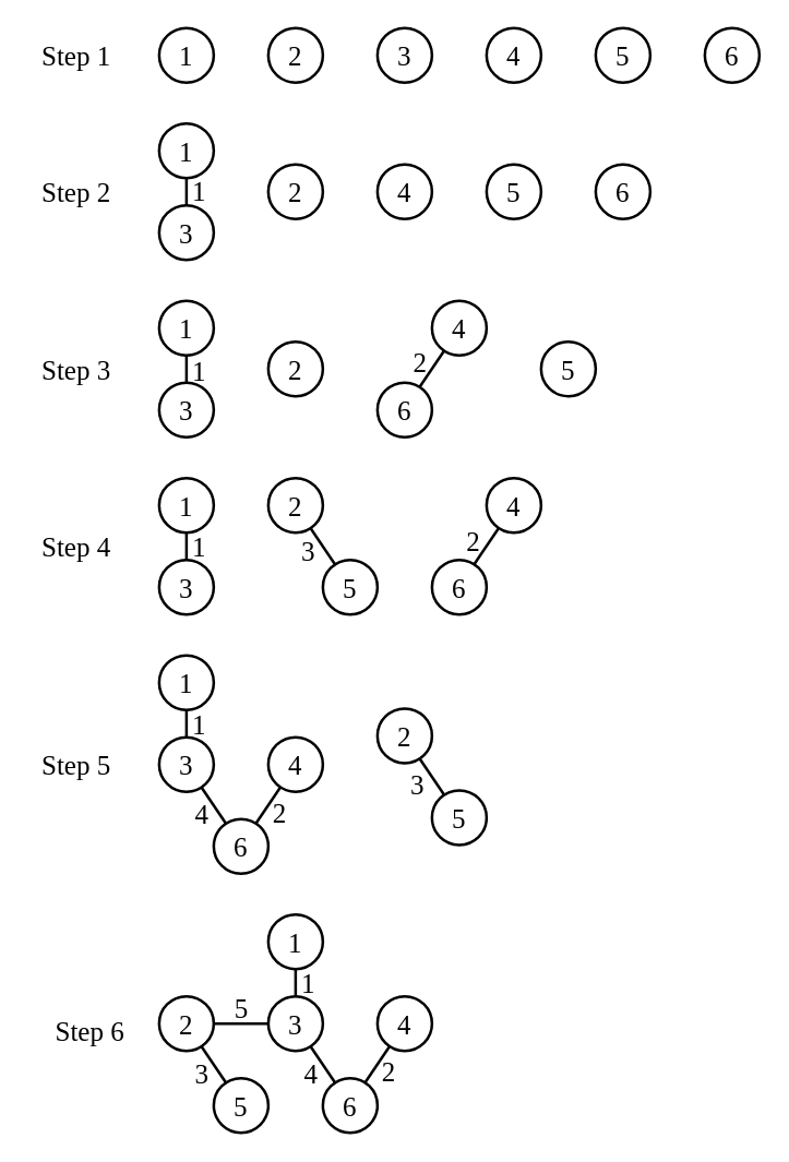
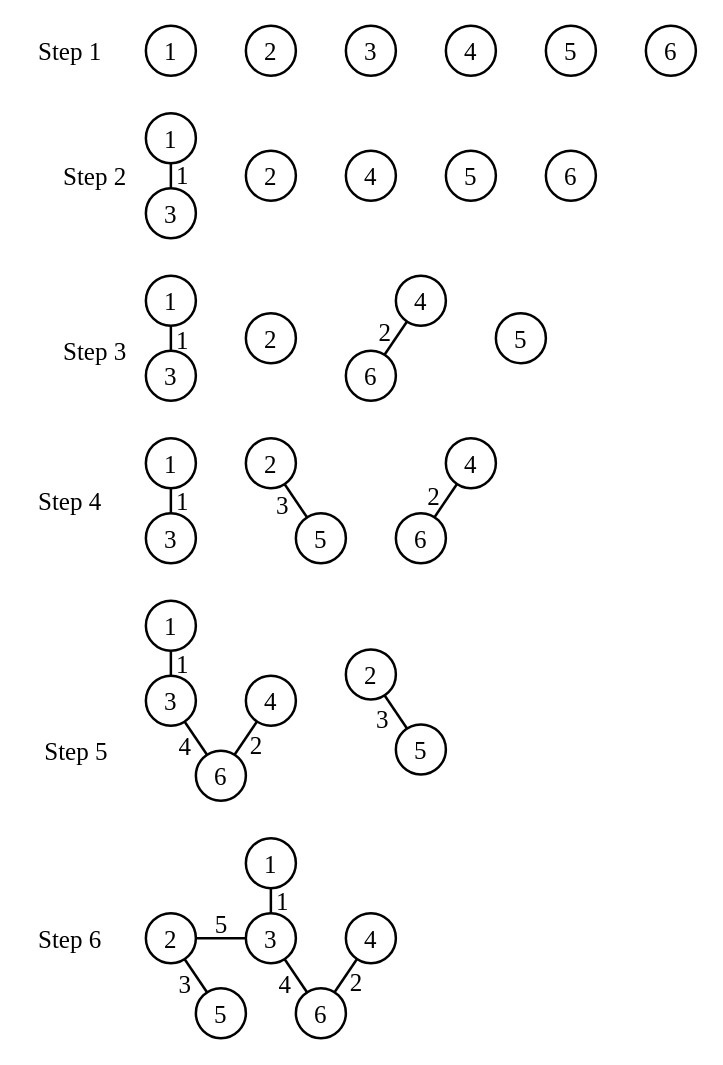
  <mxCell id="0" />
  <mxCell id="1" parent="0" />
  <mxCell id="2" value="" style="group" parent="1" vertex="1" connectable="0"><mxGeometry x="20" y="20" width="536" height="810" as="geometry" /></mxCell>
  <mxCell id="3" value="" style="group;rounded=0;fillColor=none;" parent="2" vertex="1" connectable="0"><mxGeometry width="536" height="40" as="geometry" /></mxCell>
  <mxCell id="4" value="&lt;font style=&quot;font-size: 20px;&quot; face=&quot;Times New Roman&quot;&gt;1&lt;/font&gt;" style="ellipse;whiteSpace=wrap;html=1;aspect=fixed;strokeWidth=2;" parent="3" vertex="1"><mxGeometry x="96" width="40" height="40" as="geometry" /></mxCell>
  <mxCell id="5" value="&lt;font style=&quot;font-size: 20px;&quot; face=&quot;Times New Roman&quot;&gt;2&lt;/font&gt;" style="ellipse;whiteSpace=wrap;html=1;aspect=fixed;strokeWidth=2;" parent="3" vertex="1"><mxGeometry x="176" width="40" height="40" as="geometry" /></mxCell>
  <mxCell id="6" value="&lt;font style=&quot;font-size: 20px;&quot; face=&quot;Times New Roman&quot;&gt;3&lt;/font&gt;" style="ellipse;whiteSpace=wrap;html=1;aspect=fixed;strokeWidth=2;" parent="3" vertex="1"><mxGeometry x="256" width="40" height="40" as="geometry" /></mxCell>
  <mxCell id="7" value="&lt;font style=&quot;font-size: 20px;&quot; face=&quot;Times New Roman&quot;&gt;4&lt;/font&gt;" style="ellipse;whiteSpace=wrap;html=1;aspect=fixed;strokeWidth=2;" parent="3" vertex="1"><mxGeometry x="336" width="40" height="40" as="geometry" /></mxCell>
  <mxCell id="8" value="&lt;font style=&quot;font-size: 20px;&quot; face=&quot;Times New Roman&quot;&gt;5&lt;/font&gt;" style="ellipse;whiteSpace=wrap;html=1;aspect=fixed;strokeWidth=2;" parent="3" vertex="1"><mxGeometry x="416" width="40" height="40" as="geometry" /></mxCell>
  <mxCell id="9" value="&lt;font style=&quot;font-size: 20px;&quot; face=&quot;Times New Roman&quot;&gt;6&lt;/font&gt;" style="ellipse;whiteSpace=wrap;html=1;aspect=fixed;strokeWidth=2;" parent="3" vertex="1"><mxGeometry x="496" width="40" height="40" as="geometry" /></mxCell>
  <mxCell id="10" value="&lt;font style=&quot;font-size: 20px;&quot; face=&quot;Times New Roman&quot;&gt;Step 1&lt;/font&gt;" style="text;html=1;align=center;verticalAlign=middle;resizable=0;points=[];autosize=1;strokeColor=none;fillColor=none;strokeWidth=2;" parent="3" vertex="1"><mxGeometry width="70" height="40" as="geometry" /></mxCell>
  <mxCell id="11" value="" style="group" parent="2" vertex="1" connectable="0"><mxGeometry y="70" width="456" height="100" as="geometry" /></mxCell>
  <mxCell id="12" value="&lt;font style=&quot;font-size: 20px;&quot; face=&quot;Times New Roman&quot;&gt;1&lt;/font&gt;" style="ellipse;whiteSpace=wrap;html=1;aspect=fixed;strokeWidth=2;" parent="11" vertex="1"><mxGeometry x="96" width="40" height="40" as="geometry" /></mxCell>
  <mxCell id="13" value="&lt;font style=&quot;font-size: 20px;&quot; face=&quot;Times New Roman&quot;&gt;3&lt;/font&gt;" style="ellipse;whiteSpace=wrap;html=1;aspect=fixed;strokeWidth=2;" parent="11" vertex="1"><mxGeometry x="96" y="60" width="40" height="40" as="geometry" /></mxCell>
  <mxCell id="14" value="" style="endArrow=none;html=1;rounded=0;strokeWidth=2;" parent="11" source="13" target="12" edge="1"><mxGeometry width="50" height="50" relative="1" as="geometry"><mxPoint x="296" y="120" as="sourcePoint" /><mxPoint x="346" y="70" as="targetPoint" /></mxGeometry></mxCell>
  <mxCell id="15" value="&lt;font style=&quot;font-size: 20px;&quot; face=&quot;Times New Roman&quot;&gt;2&lt;/font&gt;" style="ellipse;whiteSpace=wrap;html=1;aspect=fixed;strokeWidth=2;" parent="11" vertex="1"><mxGeometry x="176" y="30" width="40" height="40" as="geometry" /></mxCell>
  <mxCell id="16" value="&lt;font style=&quot;font-size: 20px;&quot; face=&quot;Times New Roman&quot;&gt;4&lt;/font&gt;" style="ellipse;whiteSpace=wrap;html=1;aspect=fixed;strokeWidth=2;" parent="11" vertex="1"><mxGeometry x="256" y="30" width="40" height="40" as="geometry" /></mxCell>
  <mxCell id="17" value="&lt;font style=&quot;font-size: 20px;&quot; face=&quot;Times New Roman&quot;&gt;5&lt;/font&gt;" style="ellipse;whiteSpace=wrap;html=1;aspect=fixed;strokeWidth=2;" parent="11" vertex="1"><mxGeometry x="336" y="30" width="40" height="40" as="geometry" /></mxCell>
  <mxCell id="18" value="&lt;font style=&quot;font-size: 20px;&quot; face=&quot;Times New Roman&quot;&gt;6&lt;/font&gt;" style="ellipse;whiteSpace=wrap;html=1;aspect=fixed;strokeWidth=2;" parent="11" vertex="1"><mxGeometry x="416" y="30" width="40" height="40" as="geometry" /></mxCell>
- <mxCell id="19" value="&lt;font style=&quot;font-size: 20px;&quot; face=&quot;Times New Roman&quot;&gt;Step 2&lt;/font&gt;" style="text;html=1;align=center;verticalAlign=middle;resizable=0;points=[];autosize=1;strokeColor=none;fillColor=none;strokeWidth=2;" parent="11" vertex="1"><mxGeometry y="30" width="70" height="40" as="geometry" /></mxCell>
+ <mxCell id="19" value="&lt;font style=&quot;font-size: 20px;&quot; face=&quot;Times New Roman&quot;&gt;Step 2&lt;/font&gt;" style="text;html=1;align=center;verticalAlign=middle;resizable=0;points=[];autosize=1;strokeColor=none;fillColor=none;strokeWidth=2;" parent="11" vertex="1"><mxGeometry x="20" y="30" width="70" height="40" as="geometry" /></mxCell>
  <mxCell id="20" value="&lt;font style=&quot;font-size: 20px;&quot; face=&quot;Times New Roman&quot;&gt;1&lt;/font&gt;" style="text;html=1;align=center;verticalAlign=middle;resizable=0;points=[];autosize=1;strokeColor=none;fillColor=none;strokeWidth=2;" parent="11" vertex="1"><mxGeometry x="110" y="29" width="30" height="40" as="geometry" /></mxCell>
  <mxCell id="21" value="" style="group" parent="2" vertex="1" connectable="0"><mxGeometry y="200" width="416" height="100" as="geometry" /></mxCell>
  <mxCell id="22" value="&lt;font style=&quot;font-size: 20px;&quot; face=&quot;Times New Roman&quot;&gt;1&lt;/font&gt;" style="ellipse;whiteSpace=wrap;html=1;aspect=fixed;strokeWidth=2;" parent="21" vertex="1"><mxGeometry x="96" width="40" height="40" as="geometry" /></mxCell>
  <mxCell id="23" value="&lt;font style=&quot;font-size: 20px;&quot; face=&quot;Times New Roman&quot;&gt;3&lt;/font&gt;" style="ellipse;whiteSpace=wrap;html=1;aspect=fixed;strokeWidth=2;" parent="21" vertex="1"><mxGeometry x="96" y="60" width="40" height="40" as="geometry" /></mxCell>
  <mxCell id="24" value="" style="endArrow=none;html=1;rounded=0;strokeWidth=2;" parent="21" source="23" target="22" edge="1"><mxGeometry width="50" height="50" relative="1" as="geometry"><mxPoint x="296" y="120" as="sourcePoint" /><mxPoint x="346" y="70" as="targetPoint" /></mxGeometry></mxCell>
  <mxCell id="25" value="&lt;font style=&quot;font-size: 20px;&quot; face=&quot;Times New Roman&quot;&gt;2&lt;/font&gt;" style="ellipse;whiteSpace=wrap;html=1;aspect=fixed;strokeWidth=2;" parent="21" vertex="1"><mxGeometry x="176" y="30" width="40" height="40" as="geometry" /></mxCell>
  <mxCell id="26" value="&lt;font style=&quot;font-size: 20px;&quot; face=&quot;Times New Roman&quot;&gt;4&lt;/font&gt;" style="ellipse;whiteSpace=wrap;html=1;aspect=fixed;strokeWidth=2;" parent="21" vertex="1"><mxGeometry x="296" width="40" height="40" as="geometry" /></mxCell>
  <mxCell id="27" value="&lt;font style=&quot;font-size: 20px;&quot; face=&quot;Times New Roman&quot;&gt;5&lt;/font&gt;" style="ellipse;whiteSpace=wrap;html=1;aspect=fixed;strokeWidth=2;" parent="21" vertex="1"><mxGeometry x="376" y="30" width="40" height="40" as="geometry" /></mxCell>
  <mxCell id="28" value="&lt;font style=&quot;font-size: 20px;&quot; face=&quot;Times New Roman&quot;&gt;6&lt;/font&gt;" style="ellipse;whiteSpace=wrap;html=1;aspect=fixed;strokeWidth=2;" parent="21" vertex="1"><mxGeometry x="256" y="60" width="40" height="40" as="geometry" /></mxCell>
- <mxCell id="29" value="&lt;font style=&quot;font-size: 20px;&quot; face=&quot;Times New Roman&quot;&gt;Step 3&lt;/font&gt;" style="text;html=1;align=center;verticalAlign=middle;resizable=0;points=[];autosize=1;strokeColor=none;fillColor=none;strokeWidth=2;" parent="21" vertex="1"><mxGeometry y="30" width="70" height="40" as="geometry" /></mxCell>
+ <mxCell id="29" value="&lt;font style=&quot;font-size: 20px;&quot; face=&quot;Times New Roman&quot;&gt;Step 3&lt;/font&gt;" style="text;html=1;align=center;verticalAlign=middle;resizable=0;points=[];autosize=1;strokeColor=none;fillColor=none;strokeWidth=2;" parent="21" vertex="1"><mxGeometry x="20" y="40" width="70" height="40" as="geometry" /></mxCell>
  <mxCell id="30" value="&lt;font style=&quot;font-size: 20px;&quot; face=&quot;Times New Roman&quot;&gt;1&lt;/font&gt;" style="text;html=1;align=center;verticalAlign=middle;resizable=0;points=[];autosize=1;strokeColor=none;fillColor=none;strokeWidth=2;" parent="21" vertex="1"><mxGeometry x="110" y="31" width="30" height="40" as="geometry" /></mxCell>
  <mxCell id="31" value="" style="endArrow=none;html=1;rounded=0;fontFamily=Helvetica;fontSize=12;fontColor=default;strokeWidth=2;" parent="21" source="28" target="26" edge="1"><mxGeometry width="50" height="50" relative="1" as="geometry"><mxPoint x="286" y="40" as="sourcePoint" /><mxPoint x="336" y="-10" as="targetPoint" /></mxGeometry></mxCell>
  <mxCell id="32" value="&lt;font style=&quot;font-size: 20px;&quot; face=&quot;Times New Roman&quot;&gt;2&lt;/font&gt;" style="text;html=1;align=center;verticalAlign=middle;resizable=0;points=[];autosize=1;strokeColor=none;fillColor=none;strokeWidth=2;" parent="21" vertex="1"><mxGeometry x="272" y="25" width="30" height="40" as="geometry" /></mxCell>
  <mxCell id="33" value="" style="group" parent="2" vertex="1" connectable="0"><mxGeometry y="330" width="376" height="100" as="geometry" /></mxCell>
  <mxCell id="34" value="&lt;font style=&quot;font-size: 20px;&quot; face=&quot;Times New Roman&quot;&gt;1&lt;/font&gt;" style="ellipse;whiteSpace=wrap;html=1;aspect=fixed;strokeWidth=2;" parent="33" vertex="1"><mxGeometry x="96" width="40" height="40" as="geometry" /></mxCell>
  <mxCell id="35" value="&lt;font style=&quot;font-size: 20px;&quot; face=&quot;Times New Roman&quot;&gt;3&lt;/font&gt;" style="ellipse;whiteSpace=wrap;html=1;aspect=fixed;strokeWidth=2;" parent="33" vertex="1"><mxGeometry x="96" y="60" width="40" height="40" as="geometry" /></mxCell>
  <mxCell id="36" value="" style="endArrow=none;html=1;rounded=0;strokeWidth=2;" parent="33" source="35" target="34" edge="1"><mxGeometry width="50" height="50" relative="1" as="geometry"><mxPoint x="296" y="120" as="sourcePoint" /><mxPoint x="346" y="70" as="targetPoint" /></mxGeometry></mxCell>
  <mxCell id="37" value="&lt;font style=&quot;font-size: 20px;&quot; face=&quot;Times New Roman&quot;&gt;2&lt;/font&gt;" style="ellipse;whiteSpace=wrap;html=1;aspect=fixed;strokeWidth=2;" parent="33" vertex="1"><mxGeometry x="176" width="40" height="40" as="geometry" /></mxCell>
  <mxCell id="38" value="&lt;font style=&quot;font-size: 20px;&quot; face=&quot;Times New Roman&quot;&gt;4&lt;/font&gt;" style="ellipse;whiteSpace=wrap;html=1;aspect=fixed;strokeWidth=2;" parent="33" vertex="1"><mxGeometry x="336" width="40" height="40" as="geometry" /></mxCell>
  <mxCell id="39" value="&lt;font style=&quot;font-size: 20px;&quot; face=&quot;Times New Roman&quot;&gt;5&lt;/font&gt;" style="ellipse;whiteSpace=wrap;html=1;aspect=fixed;strokeWidth=2;" parent="33" vertex="1"><mxGeometry x="216" y="60" width="40" height="40" as="geometry" /></mxCell>
  <mxCell id="40" value="&lt;font style=&quot;font-size: 20px;&quot; face=&quot;Times New Roman&quot;&gt;6&lt;/font&gt;" style="ellipse;whiteSpace=wrap;html=1;aspect=fixed;strokeWidth=2;" parent="33" vertex="1"><mxGeometry x="296" y="60" width="40" height="40" as="geometry" /></mxCell>
  <mxCell id="41" value="&lt;font style=&quot;font-size: 20px;&quot; face=&quot;Times New Roman&quot;&gt;Step 4&lt;/font&gt;" style="text;html=1;align=center;verticalAlign=middle;resizable=0;points=[];autosize=1;strokeColor=none;fillColor=none;strokeWidth=2;" parent="33" vertex="1"><mxGeometry y="30" width="70" height="40" as="geometry" /></mxCell>
  <mxCell id="42" value="&lt;font style=&quot;font-size: 20px;&quot; face=&quot;Times New Roman&quot;&gt;1&lt;/font&gt;" style="text;html=1;align=center;verticalAlign=middle;resizable=0;points=[];autosize=1;strokeColor=none;fillColor=none;strokeWidth=2;" parent="33" vertex="1"><mxGeometry x="110" y="30" width="30" height="40" as="geometry" /></mxCell>
  <mxCell id="43" value="" style="endArrow=none;html=1;rounded=0;fontFamily=Helvetica;fontSize=12;fontColor=default;strokeWidth=2;" parent="33" source="40" target="38" edge="1"><mxGeometry width="50" height="50" relative="1" as="geometry"><mxPoint x="326" y="40" as="sourcePoint" /><mxPoint x="376" y="-10" as="targetPoint" /></mxGeometry></mxCell>
  <mxCell id="44" value="&lt;font style=&quot;font-size: 20px;&quot; face=&quot;Times New Roman&quot;&gt;2&lt;/font&gt;" style="text;html=1;align=center;verticalAlign=middle;resizable=0;points=[];autosize=1;strokeColor=none;fillColor=none;strokeWidth=2;" parent="33" vertex="1"><mxGeometry x="311" y="26" width="30" height="40" as="geometry" /></mxCell>
  <mxCell id="45" value="" style="endArrow=none;html=1;rounded=0;fontFamily=Helvetica;fontSize=12;fontColor=default;strokeWidth=2;" parent="33" source="37" target="39" edge="1"><mxGeometry width="50" height="50" relative="1" as="geometry"><mxPoint x="286" as="sourcePoint" /><mxPoint x="336" y="-50" as="targetPoint" /></mxGeometry></mxCell>
  <mxCell id="46" value="&lt;font style=&quot;font-size: 20px;&quot; face=&quot;Times New Roman&quot;&gt;3&lt;/font&gt;" style="text;html=1;align=center;verticalAlign=middle;resizable=0;points=[];autosize=1;strokeColor=none;fillColor=none;strokeWidth=2;" parent="33" vertex="1"><mxGeometry x="190" y="33" width="30" height="40" as="geometry" /></mxCell>
  <mxCell id="47" value="" style="group" parent="2" vertex="1" connectable="0"><mxGeometry y="460" width="336" height="160" as="geometry" /></mxCell>
  <mxCell id="48" value="&lt;font style=&quot;font-size: 20px;&quot; face=&quot;Times New Roman&quot;&gt;1&lt;/font&gt;" style="ellipse;whiteSpace=wrap;html=1;aspect=fixed;strokeWidth=2;" parent="47" vertex="1"><mxGeometry x="96" width="40" height="40" as="geometry" /></mxCell>
  <mxCell id="49" value="&lt;font style=&quot;font-size: 20px;&quot; face=&quot;Times New Roman&quot;&gt;3&lt;/font&gt;" style="ellipse;whiteSpace=wrap;html=1;aspect=fixed;strokeWidth=2;" parent="47" vertex="1"><mxGeometry x="96" y="60" width="40" height="40" as="geometry" /></mxCell>
  <mxCell id="50" value="" style="endArrow=none;html=1;rounded=0;strokeWidth=2;" parent="47" source="49" target="48" edge="1"><mxGeometry width="50" height="50" relative="1" as="geometry"><mxPoint x="296" y="110" as="sourcePoint" /><mxPoint x="346" y="60" as="targetPoint" /></mxGeometry></mxCell>
  <mxCell id="51" value="&lt;font style=&quot;font-size: 20px;&quot; face=&quot;Times New Roman&quot;&gt;4&lt;/font&gt;" style="ellipse;whiteSpace=wrap;html=1;aspect=fixed;strokeWidth=2;" parent="47" vertex="1"><mxGeometry x="176" y="60" width="40" height="40" as="geometry" /></mxCell>
  <mxCell id="52" value="&lt;font style=&quot;font-size: 20px;&quot; face=&quot;Times New Roman&quot;&gt;6&lt;/font&gt;" style="ellipse;whiteSpace=wrap;html=1;aspect=fixed;strokeWidth=2;" parent="47" vertex="1"><mxGeometry x="136" y="120" width="40" height="40" as="geometry" /></mxCell>
- <mxCell id="53" value="&lt;font style=&quot;font-size: 20px;&quot; face=&quot;Times New Roman&quot;&gt;Step 5&lt;/font&gt;" style="text;html=1;align=center;verticalAlign=middle;resizable=0;points=[];autosize=1;strokeColor=none;fillColor=none;strokeWidth=2;" parent="47" vertex="1"><mxGeometry y="60" width="70" height="40" as="geometry" /></mxCell>
+ <mxCell id="53" value="&lt;font style=&quot;font-size: 20px;&quot; face=&quot;Times New Roman&quot;&gt;Step 5&lt;/font&gt;" style="text;html=1;align=center;verticalAlign=middle;resizable=0;points=[];autosize=1;strokeColor=none;fillColor=none;strokeWidth=2;" parent="47" vertex="1"><mxGeometry x="5" y="100" width="70" height="40" as="geometry" /></mxCell>
  <mxCell id="54" value="&lt;font style=&quot;font-size: 20px;&quot; face=&quot;Times New Roman&quot;&gt;1&lt;/font&gt;" style="text;html=1;align=center;verticalAlign=middle;resizable=0;points=[];autosize=1;strokeColor=none;fillColor=none;strokeWidth=2;" parent="47" vertex="1"><mxGeometry x="110" y="30" width="30" height="40" as="geometry" /></mxCell>
  <mxCell id="55" value="" style="endArrow=none;html=1;rounded=0;fontFamily=Helvetica;fontSize=12;fontColor=default;strokeWidth=2;" parent="47" source="52" target="51" edge="1"><mxGeometry width="50" height="50" relative="1" as="geometry"><mxPoint x="166" y="110" as="sourcePoint" /><mxPoint x="216" y="60" as="targetPoint" /></mxGeometry></mxCell>
  <mxCell id="56" value="&lt;font style=&quot;font-size: 20px;&quot; face=&quot;Times New Roman&quot;&gt;2&lt;/font&gt;" style="text;html=1;align=center;verticalAlign=middle;resizable=0;points=[];autosize=1;strokeColor=none;fillColor=none;strokeWidth=2;" parent="47" vertex="1"><mxGeometry x="169" y="95" width="30" height="40" as="geometry" /></mxCell>
  <mxCell id="57" value="" style="endArrow=none;html=1;rounded=0;fontFamily=Helvetica;fontSize=12;fontColor=default;strokeWidth=2;" parent="47" source="49" target="52" edge="1"><mxGeometry width="50" height="50" relative="1" as="geometry"><mxPoint x="286" y="70" as="sourcePoint" /><mxPoint x="336" y="20" as="targetPoint" /></mxGeometry></mxCell>
  <mxCell id="58" value="&lt;font style=&quot;font-size: 20px;&quot; face=&quot;Times New Roman&quot;&gt;4&lt;/font&gt;" style="text;html=1;align=center;verticalAlign=middle;resizable=0;points=[];autosize=1;strokeColor=none;fillColor=none;strokeWidth=2;" parent="47" vertex="1"><mxGeometry x="112" y="96" width="30" height="40" as="geometry" /></mxCell>
  <mxCell id="59" value="&lt;font style=&quot;font-size: 20px;&quot; face=&quot;Times New Roman&quot;&gt;2&lt;/font&gt;" style="ellipse;whiteSpace=wrap;html=1;aspect=fixed;strokeWidth=2;" parent="47" vertex="1"><mxGeometry x="256" y="39" width="40" height="40" as="geometry" /></mxCell>
  <mxCell id="60" value="&lt;font style=&quot;font-size: 20px;&quot; face=&quot;Times New Roman&quot;&gt;5&lt;/font&gt;" style="ellipse;whiteSpace=wrap;html=1;aspect=fixed;strokeWidth=2;" parent="47" vertex="1"><mxGeometry x="296" y="99" width="40" height="40" as="geometry" /></mxCell>
  <mxCell id="61" value="" style="endArrow=none;html=1;rounded=0;fontFamily=Helvetica;fontSize=12;fontColor=default;strokeWidth=2;" parent="47" source="59" target="60" edge="1"><mxGeometry width="50" height="50" relative="1" as="geometry"><mxPoint x="366" y="39" as="sourcePoint" /><mxPoint x="416" y="-11" as="targetPoint" /></mxGeometry></mxCell>
  <mxCell id="62" value="&lt;font style=&quot;font-size: 20px;&quot; face=&quot;Times New Roman&quot;&gt;3&lt;/font&gt;" style="text;html=1;align=center;verticalAlign=middle;resizable=0;points=[];autosize=1;strokeColor=none;fillColor=none;strokeWidth=2;" parent="47" vertex="1"><mxGeometry x="270" y="74" width="30" height="40" as="geometry" /></mxCell>
  <mxCell id="63" value="" style="group" parent="2" vertex="1" connectable="0"><mxGeometry y="650" width="296" height="160" as="geometry" /></mxCell>
  <mxCell id="64" value="&lt;font style=&quot;font-size: 20px;&quot; face=&quot;Times New Roman&quot;&gt;1&lt;/font&gt;" style="ellipse;whiteSpace=wrap;html=1;aspect=fixed;strokeWidth=2;" parent="63" vertex="1"><mxGeometry x="176" width="40" height="40" as="geometry" /></mxCell>
  <mxCell id="65" value="&lt;font style=&quot;font-size: 20px;&quot; face=&quot;Times New Roman&quot;&gt;3&lt;/font&gt;" style="ellipse;whiteSpace=wrap;html=1;aspect=fixed;strokeWidth=2;" parent="63" vertex="1"><mxGeometry x="176" y="60" width="40" height="40" as="geometry" /></mxCell>
  <mxCell id="66" value="" style="endArrow=none;html=1;rounded=0;strokeWidth=2;" parent="63" source="65" target="64" edge="1"><mxGeometry width="50" height="50" relative="1" as="geometry"><mxPoint x="376" y="110" as="sourcePoint" /><mxPoint x="426" y="60" as="targetPoint" /></mxGeometry></mxCell>
  <mxCell id="67" value="&lt;font style=&quot;font-size: 20px;&quot; face=&quot;Times New Roman&quot;&gt;4&lt;/font&gt;" style="ellipse;whiteSpace=wrap;html=1;aspect=fixed;strokeWidth=2;" parent="63" vertex="1"><mxGeometry x="256" y="60" width="40" height="40" as="geometry" /></mxCell>
  <mxCell id="68" value="&lt;font style=&quot;font-size: 20px;&quot; face=&quot;Times New Roman&quot;&gt;6&lt;/font&gt;" style="ellipse;whiteSpace=wrap;html=1;aspect=fixed;strokeWidth=2;" parent="63" vertex="1"><mxGeometry x="216" y="120" width="40" height="40" as="geometry" /></mxCell>
- <mxCell id="69" value="&lt;font style=&quot;font-size: 20px;&quot; face=&quot;Times New Roman&quot;&gt;Step 6&lt;/font&gt;" style="text;html=1;align=center;verticalAlign=middle;resizable=0;points=[];autosize=1;strokeColor=none;fillColor=none;strokeWidth=2;" parent="63" vertex="1"><mxGeometry x="10" y="65" width="70" height="40" as="geometry" /></mxCell>
+ <mxCell id="69" value="&lt;font style=&quot;font-size: 20px;&quot; face=&quot;Times New Roman&quot;&gt;Step 6&lt;/font&gt;" style="text;html=1;align=center;verticalAlign=middle;resizable=0;points=[];autosize=1;strokeColor=none;fillColor=none;strokeWidth=2;" parent="63" vertex="1"><mxGeometry y="60" width="70" height="40" as="geometry" /></mxCell>
  <mxCell id="70" value="&lt;font style=&quot;font-size: 20px;&quot; face=&quot;Times New Roman&quot;&gt;1&lt;/font&gt;" style="text;html=1;align=center;verticalAlign=middle;resizable=0;points=[];autosize=1;strokeColor=none;fillColor=none;strokeWidth=2;" parent="63" vertex="1"><mxGeometry x="190" y="30" width="30" height="40" as="geometry" /></mxCell>
  <mxCell id="71" value="" style="endArrow=none;html=1;rounded=0;fontFamily=Helvetica;fontSize=12;fontColor=default;strokeWidth=2;" parent="63" source="68" target="67" edge="1"><mxGeometry width="50" height="50" relative="1" as="geometry"><mxPoint x="246" y="110" as="sourcePoint" /><mxPoint x="296" y="60" as="targetPoint" /></mxGeometry></mxCell>
  <mxCell id="72" value="&lt;font style=&quot;font-size: 20px;&quot; face=&quot;Times New Roman&quot;&gt;2&lt;/font&gt;" style="text;html=1;align=center;verticalAlign=middle;resizable=0;points=[];autosize=1;strokeColor=none;fillColor=none;strokeWidth=2;" parent="63" vertex="1"><mxGeometry x="249" y="95" width="30" height="40" as="geometry" /></mxCell>
  <mxCell id="73" value="" style="endArrow=none;html=1;rounded=0;fontFamily=Helvetica;fontSize=12;fontColor=default;strokeWidth=2;" parent="63" source="65" target="68" edge="1"><mxGeometry width="50" height="50" relative="1" as="geometry"><mxPoint x="366" y="70" as="sourcePoint" /><mxPoint x="416" y="20" as="targetPoint" /></mxGeometry></mxCell>
  <mxCell id="74" value="&lt;font style=&quot;font-size: 20px;&quot; face=&quot;Times New Roman&quot;&gt;4&lt;/font&gt;" style="text;html=1;align=center;verticalAlign=middle;resizable=0;points=[];autosize=1;strokeColor=none;fillColor=none;strokeWidth=2;" parent="63" vertex="1"><mxGeometry x="192" y="96" width="30" height="40" as="geometry" /></mxCell>
  <mxCell id="75" value="&lt;font style=&quot;font-size: 20px;&quot; face=&quot;Times New Roman&quot;&gt;2&lt;/font&gt;" style="ellipse;whiteSpace=wrap;html=1;aspect=fixed;strokeWidth=2;" parent="63" vertex="1"><mxGeometry x="96" y="60" width="40" height="40" as="geometry" /></mxCell>
  <mxCell id="76" value="&lt;font style=&quot;font-size: 20px;&quot; face=&quot;Times New Roman&quot;&gt;5&lt;/font&gt;" style="ellipse;whiteSpace=wrap;html=1;aspect=fixed;strokeWidth=2;" parent="63" vertex="1"><mxGeometry x="136" y="120" width="40" height="40" as="geometry" /></mxCell>
  <mxCell id="77" value="" style="endArrow=none;html=1;rounded=0;fontFamily=Helvetica;fontSize=12;fontColor=default;strokeWidth=2;" parent="63" source="75" target="76" edge="1"><mxGeometry width="50" height="50" relative="1" as="geometry"><mxPoint x="206" y="60" as="sourcePoint" /><mxPoint x="256" y="10" as="targetPoint" /></mxGeometry></mxCell>
  <mxCell id="78" value="&lt;font style=&quot;font-size: 20px;&quot; face=&quot;Times New Roman&quot;&gt;3&lt;/font&gt;" style="text;html=1;align=center;verticalAlign=middle;resizable=0;points=[];autosize=1;strokeColor=none;fillColor=none;strokeWidth=2;" parent="63" vertex="1"><mxGeometry x="112" y="96" width="30" height="40" as="geometry" /></mxCell>
  <mxCell id="79" value="" style="endArrow=none;html=1;rounded=0;fontFamily=Helvetica;fontSize=12;fontColor=default;strokeWidth=2;" parent="63" source="75" target="65" edge="1"><mxGeometry width="50" height="50" relative="1" as="geometry"><mxPoint x="86" y="60" as="sourcePoint" /><mxPoint x="136" y="10" as="targetPoint" /></mxGeometry></mxCell>
  <mxCell id="80" value="&lt;font style=&quot;font-size: 20px;&quot; face=&quot;Times New Roman&quot;&gt;5&lt;/font&gt;" style="text;html=1;align=center;verticalAlign=middle;resizable=0;points=[];autosize=1;strokeColor=none;fillColor=none;strokeWidth=2;" parent="63" vertex="1"><mxGeometry x="141" y="48" width="30" height="40" as="geometry" /></mxCell>
